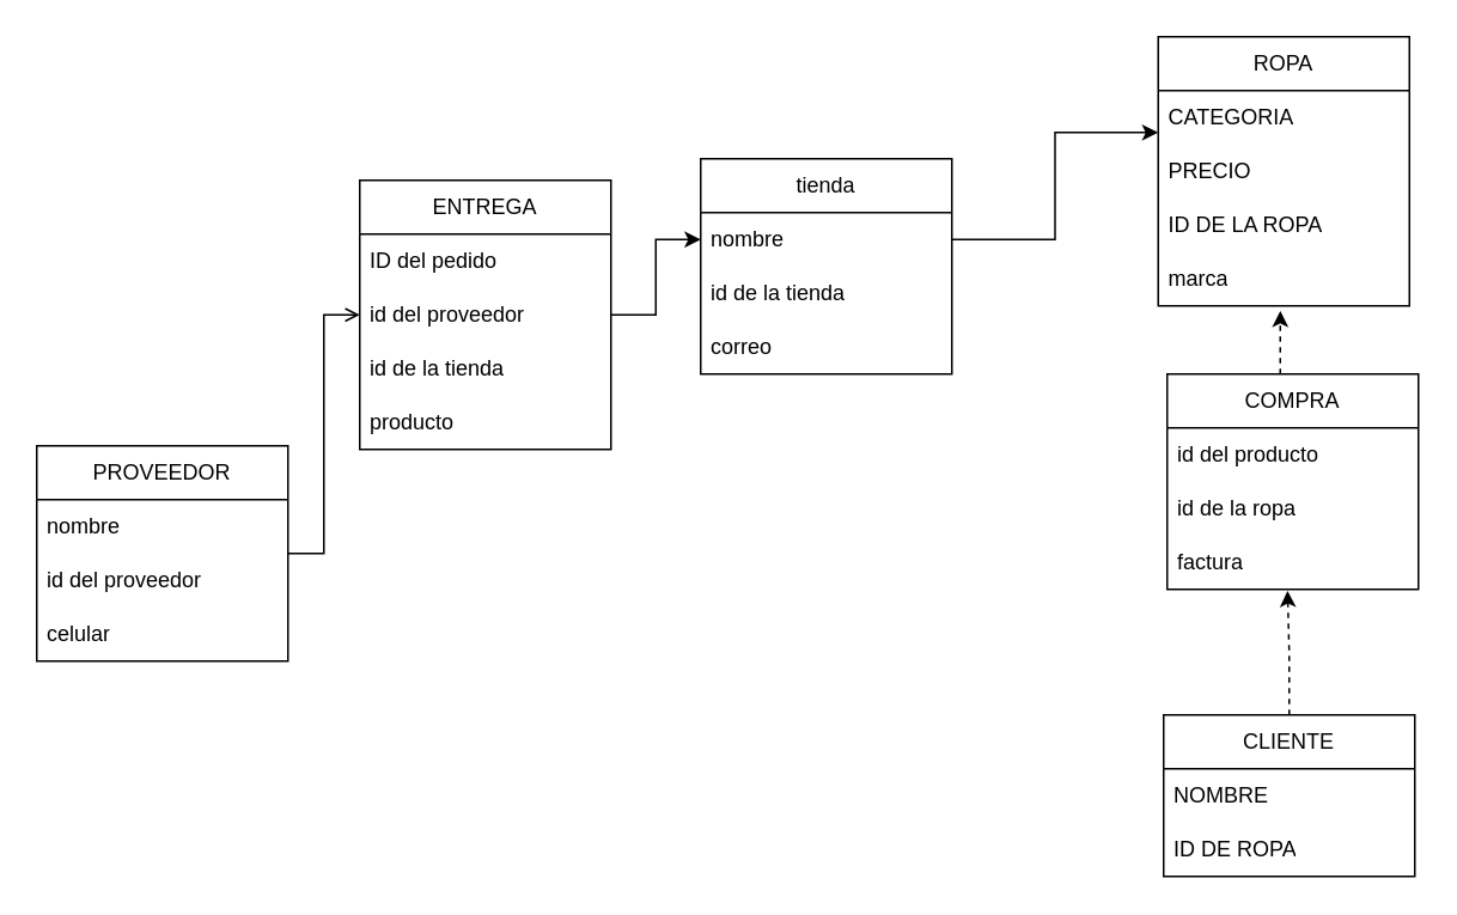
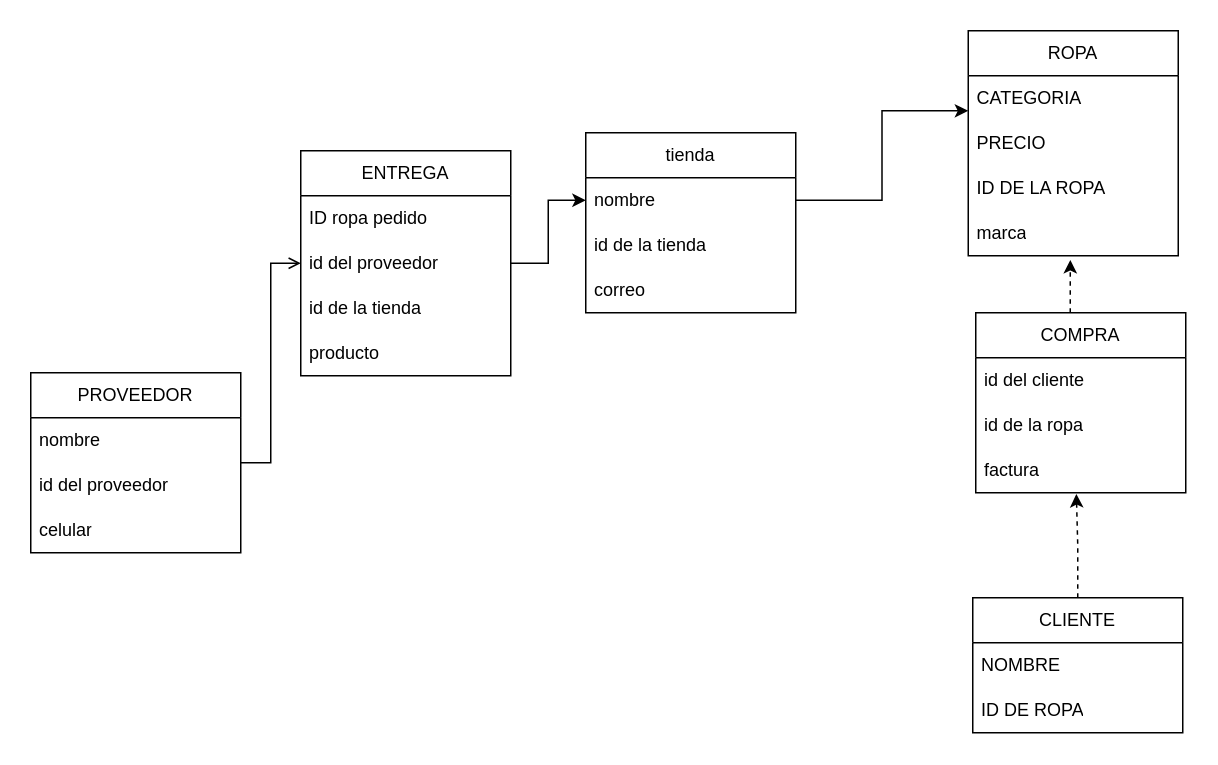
  <mxCell id="0" />
  <mxCell id="1" parent="0" />
  <mxCell id="2" value="CLIENTE" style="swimlane;fontStyle=0;childLayout=stackLayout;horizontal=1;startSize=30;horizontalStack=0;resizeParent=1;resizeParentMax=0;resizeLast=0;collapsible=1;marginBottom=0;whiteSpace=wrap;html=1;" vertex="1" parent="1"><mxGeometry x="648" y="398" width="140" height="90" as="geometry" /></mxCell>
  <mxCell id="3" value="NOMBRE" style="text;strokeColor=none;fillColor=none;align=left;verticalAlign=middle;spacingLeft=4;spacingRight=4;overflow=hidden;points=[[0,0.5],[1,0.5]];portConstraint=eastwest;rotatable=0;whiteSpace=wrap;html=1;" vertex="1" parent="2"><mxGeometry y="30" width="140" height="30" as="geometry" /></mxCell>
  <mxCell id="4" value="ID DE ROPA" style="text;strokeColor=none;fillColor=none;align=left;verticalAlign=middle;spacingLeft=4;spacingRight=4;overflow=hidden;points=[[0,0.5],[1,0.5]];portConstraint=eastwest;rotatable=0;whiteSpace=wrap;html=1;" vertex="1" parent="2"><mxGeometry y="60" width="140" height="30" as="geometry" /></mxCell>
  <mxCell id="5" value="ROPA" style="swimlane;fontStyle=0;childLayout=stackLayout;horizontal=1;startSize=30;horizontalStack=0;resizeParent=1;resizeParentMax=0;resizeLast=0;collapsible=1;marginBottom=0;whiteSpace=wrap;html=1;" vertex="1" parent="1"><mxGeometry x="645" y="20" width="140" height="150" as="geometry" /></mxCell>
  <mxCell id="6" value="CATEGORIA" style="text;strokeColor=none;fillColor=none;align=left;verticalAlign=middle;spacingLeft=4;spacingRight=4;overflow=hidden;points=[[0,0.5],[1,0.5]];portConstraint=eastwest;rotatable=0;whiteSpace=wrap;html=1;" vertex="1" parent="5"><mxGeometry y="30" width="140" height="30" as="geometry" /></mxCell>
  <mxCell id="7" value="PRECIO" style="text;strokeColor=none;fillColor=none;align=left;verticalAlign=middle;spacingLeft=4;spacingRight=4;overflow=hidden;points=[[0,0.5],[1,0.5]];portConstraint=eastwest;rotatable=0;whiteSpace=wrap;html=1;" vertex="1" parent="5"><mxGeometry y="60" width="140" height="30" as="geometry" /></mxCell>
  <mxCell id="8" value="ID DE LA ROPA" style="text;strokeColor=none;fillColor=none;align=left;verticalAlign=middle;spacingLeft=4;spacingRight=4;overflow=hidden;points=[[0,0.5],[1,0.5]];portConstraint=eastwest;rotatable=0;whiteSpace=wrap;html=1;" vertex="1" parent="5"><mxGeometry y="90" width="140" height="30" as="geometry" /></mxCell>
  <mxCell id="9" value="marca" style="text;strokeColor=none;fillColor=none;align=left;verticalAlign=middle;spacingLeft=4;spacingRight=4;overflow=hidden;points=[[0,0.5],[1,0.5]];portConstraint=eastwest;rotatable=0;whiteSpace=wrap;html=1;" vertex="1" parent="5"><mxGeometry y="120" width="140" height="30" as="geometry" /></mxCell>
  <mxCell id="10" value="PROVEEDOR" style="swimlane;fontStyle=0;childLayout=stackLayout;horizontal=1;startSize=30;horizontalStack=0;resizeParent=1;resizeParentMax=0;resizeLast=0;collapsible=1;marginBottom=0;whiteSpace=wrap;html=1;" vertex="1" parent="1"><mxGeometry x="20" y="248" width="140" height="120" as="geometry" /></mxCell>
  <mxCell id="11" value="nombre" style="text;strokeColor=none;fillColor=none;align=left;verticalAlign=middle;spacingLeft=4;spacingRight=4;overflow=hidden;points=[[0,0.5],[1,0.5]];portConstraint=eastwest;rotatable=0;whiteSpace=wrap;html=1;" vertex="1" parent="10"><mxGeometry y="30" width="140" height="30" as="geometry" /></mxCell>
  <mxCell id="12" value="id del proveedor" style="text;strokeColor=none;fillColor=none;align=left;verticalAlign=middle;spacingLeft=4;spacingRight=4;overflow=hidden;points=[[0,0.5],[1,0.5]];portConstraint=eastwest;rotatable=0;whiteSpace=wrap;html=1;" vertex="1" parent="10"><mxGeometry y="60" width="140" height="30" as="geometry" /></mxCell>
  <mxCell id="13" value="celular" style="text;strokeColor=none;fillColor=none;align=left;verticalAlign=middle;spacingLeft=4;spacingRight=4;overflow=hidden;points=[[0,0.5],[1,0.5]];portConstraint=eastwest;rotatable=0;whiteSpace=wrap;html=1;" vertex="1" parent="10"><mxGeometry y="90" width="140" height="30" as="geometry" /></mxCell>
  <mxCell id="14" value="COMPRA" style="swimlane;fontStyle=0;childLayout=stackLayout;horizontal=1;startSize=30;horizontalStack=0;resizeParent=1;resizeParentMax=0;resizeLast=0;collapsible=1;marginBottom=0;whiteSpace=wrap;html=1;" vertex="1" parent="1"><mxGeometry x="650" y="208" width="140" height="120" as="geometry" /></mxCell>
- <mxCell id="15" value="id del producto" style="text;strokeColor=none;fillColor=none;align=left;verticalAlign=middle;spacingLeft=4;spacingRight=4;overflow=hidden;points=[[0,0.5],[1,0.5]];portConstraint=eastwest;rotatable=0;whiteSpace=wrap;html=1;" vertex="1" parent="14"><mxGeometry y="30" width="140" height="30" as="geometry" /></mxCell>
+ <mxCell id="15" value="id del cliente" style="text;strokeColor=none;fillColor=none;align=left;verticalAlign=middle;spacingLeft=4;spacingRight=4;overflow=hidden;points=[[0,0.5],[1,0.5]];portConstraint=eastwest;rotatable=0;whiteSpace=wrap;html=1;" vertex="1" parent="14"><mxGeometry y="30" width="140" height="30" as="geometry" /></mxCell>
  <mxCell id="16" value="id de la ropa" style="text;strokeColor=none;fillColor=none;align=left;verticalAlign=middle;spacingLeft=4;spacingRight=4;overflow=hidden;points=[[0,0.5],[1,0.5]];portConstraint=eastwest;rotatable=0;whiteSpace=wrap;html=1;" vertex="1" parent="14"><mxGeometry y="60" width="140" height="30" as="geometry" /></mxCell>
  <mxCell id="17" value="factura" style="text;strokeColor=none;fillColor=none;align=left;verticalAlign=middle;spacingLeft=4;spacingRight=4;overflow=hidden;points=[[0,0.5],[1,0.5]];portConstraint=eastwest;rotatable=0;whiteSpace=wrap;html=1;" vertex="1" parent="14"><mxGeometry y="90" width="140" height="30" as="geometry" /></mxCell>
  <mxCell id="18" style="edgeStyle=orthogonalEdgeStyle;rounded=0;orthogonalLoop=1;jettySize=auto;html=1;entryX=0.479;entryY=1.027;entryDx=0;entryDy=0;entryPerimeter=0;dashed=1;" edge="1" parent="1" source="2" target="17"><mxGeometry relative="1" as="geometry" /></mxCell>
  <mxCell id="19" style="edgeStyle=orthogonalEdgeStyle;rounded=0;orthogonalLoop=1;jettySize=auto;html=1;entryX=0;entryY=0.5;entryDx=0;entryDy=0;" edge="1" parent="1" source="27" target="21"><mxGeometry relative="1" as="geometry"><mxPoint x="200.84" y="104.8" as="targetPoint" /></mxGeometry></mxCell>
  <mxCell id="20" value="tienda" style="swimlane;fontStyle=0;childLayout=stackLayout;horizontal=1;startSize=30;horizontalStack=0;resizeParent=1;resizeParentMax=0;resizeLast=0;collapsible=1;marginBottom=0;whiteSpace=wrap;html=1;" vertex="1" parent="1"><mxGeometry x="390" y="88" width="140" height="120" as="geometry" /></mxCell>
  <mxCell id="21" value="nombre" style="text;strokeColor=none;fillColor=none;align=left;verticalAlign=middle;spacingLeft=4;spacingRight=4;overflow=hidden;points=[[0,0.5],[1,0.5]];portConstraint=eastwest;rotatable=0;whiteSpace=wrap;html=1;" vertex="1" parent="20"><mxGeometry y="30" width="140" height="30" as="geometry" /></mxCell>
  <mxCell id="22" value="id de la tienda" style="text;strokeColor=none;fillColor=none;align=left;verticalAlign=middle;spacingLeft=4;spacingRight=4;overflow=hidden;points=[[0,0.5],[1,0.5]];portConstraint=eastwest;rotatable=0;whiteSpace=wrap;html=1;" vertex="1" parent="20"><mxGeometry y="60" width="140" height="30" as="geometry" /></mxCell>
  <mxCell id="23" value="correo" style="text;strokeColor=none;fillColor=none;align=left;verticalAlign=middle;spacingLeft=4;spacingRight=4;overflow=hidden;points=[[0,0.5],[1,0.5]];portConstraint=eastwest;rotatable=0;whiteSpace=wrap;html=1;" vertex="1" parent="20"><mxGeometry y="90" width="140" height="30" as="geometry" /></mxCell>
  <mxCell id="24" style="edgeStyle=orthogonalEdgeStyle;rounded=0;orthogonalLoop=1;jettySize=auto;html=1;entryX=0;entryY=0.78;entryDx=0;entryDy=0;entryPerimeter=0;" edge="1" parent="1" source="21" target="6"><mxGeometry relative="1" as="geometry" /></mxCell>
  <mxCell id="25" style="edgeStyle=orthogonalEdgeStyle;rounded=0;orthogonalLoop=1;jettySize=auto;html=1;entryX=0.486;entryY=1.093;entryDx=0;entryDy=0;entryPerimeter=0;dashed=1;" edge="1" parent="1" source="14" target="9"><mxGeometry relative="1" as="geometry"><Array as="points"><mxPoint x="713" y="188" /><mxPoint x="713" y="188" /></Array></mxGeometry></mxCell>
  <mxCell id="26" value="" style="edgeStyle=orthogonalEdgeStyle;rounded=0;orthogonalLoop=1;jettySize=auto;html=1;entryX=0;entryY=0.5;entryDx=0;entryDy=0;endArrow=open;" edge="1" parent="1" source="10" target="27"><mxGeometry relative="1" as="geometry"><mxPoint x="90" y="248" as="sourcePoint" /><mxPoint x="390" y="133" as="targetPoint" /></mxGeometry></mxCell>
  <mxCell id="27" value="ENTREGA" style="swimlane;fontStyle=0;childLayout=stackLayout;horizontal=1;startSize=30;horizontalStack=0;resizeParent=1;resizeParentMax=0;resizeLast=0;collapsible=1;marginBottom=0;whiteSpace=wrap;html=1;" vertex="1" parent="1"><mxGeometry x="200" y="100" width="140" height="150" as="geometry" /></mxCell>
- <mxCell id="28" value="ID del pedido" style="text;strokeColor=none;fillColor=none;align=left;verticalAlign=middle;spacingLeft=4;spacingRight=4;overflow=hidden;points=[[0,0.5],[1,0.5]];portConstraint=eastwest;rotatable=0;whiteSpace=wrap;html=1;" vertex="1" parent="27"><mxGeometry y="30" width="140" height="30" as="geometry" /></mxCell>
+ <mxCell id="28" value="ID ropa pedido" style="text;strokeColor=none;fillColor=none;align=left;verticalAlign=middle;spacingLeft=4;spacingRight=4;overflow=hidden;points=[[0,0.5],[1,0.5]];portConstraint=eastwest;rotatable=0;whiteSpace=wrap;html=1;" vertex="1" parent="27"><mxGeometry y="30" width="140" height="30" as="geometry" /></mxCell>
  <mxCell id="29" value="id del proveedor" style="text;strokeColor=none;fillColor=none;align=left;verticalAlign=middle;spacingLeft=4;spacingRight=4;overflow=hidden;points=[[0,0.5],[1,0.5]];portConstraint=eastwest;rotatable=0;whiteSpace=wrap;html=1;" vertex="1" parent="27"><mxGeometry y="60" width="140" height="30" as="geometry" /></mxCell>
  <mxCell id="30" value="id de la tienda" style="text;strokeColor=none;fillColor=none;align=left;verticalAlign=middle;spacingLeft=4;spacingRight=4;overflow=hidden;points=[[0,0.5],[1,0.5]];portConstraint=eastwest;rotatable=0;whiteSpace=wrap;html=1;" vertex="1" parent="27"><mxGeometry y="90" width="140" height="30" as="geometry" /></mxCell>
  <mxCell id="31" value="producto" style="text;strokeColor=none;fillColor=none;align=left;verticalAlign=middle;spacingLeft=4;spacingRight=4;overflow=hidden;points=[[0,0.5],[1,0.5]];portConstraint=eastwest;rotatable=0;whiteSpace=wrap;html=1;" vertex="1" parent="27"><mxGeometry y="120" width="140" height="30" as="geometry" /></mxCell>
